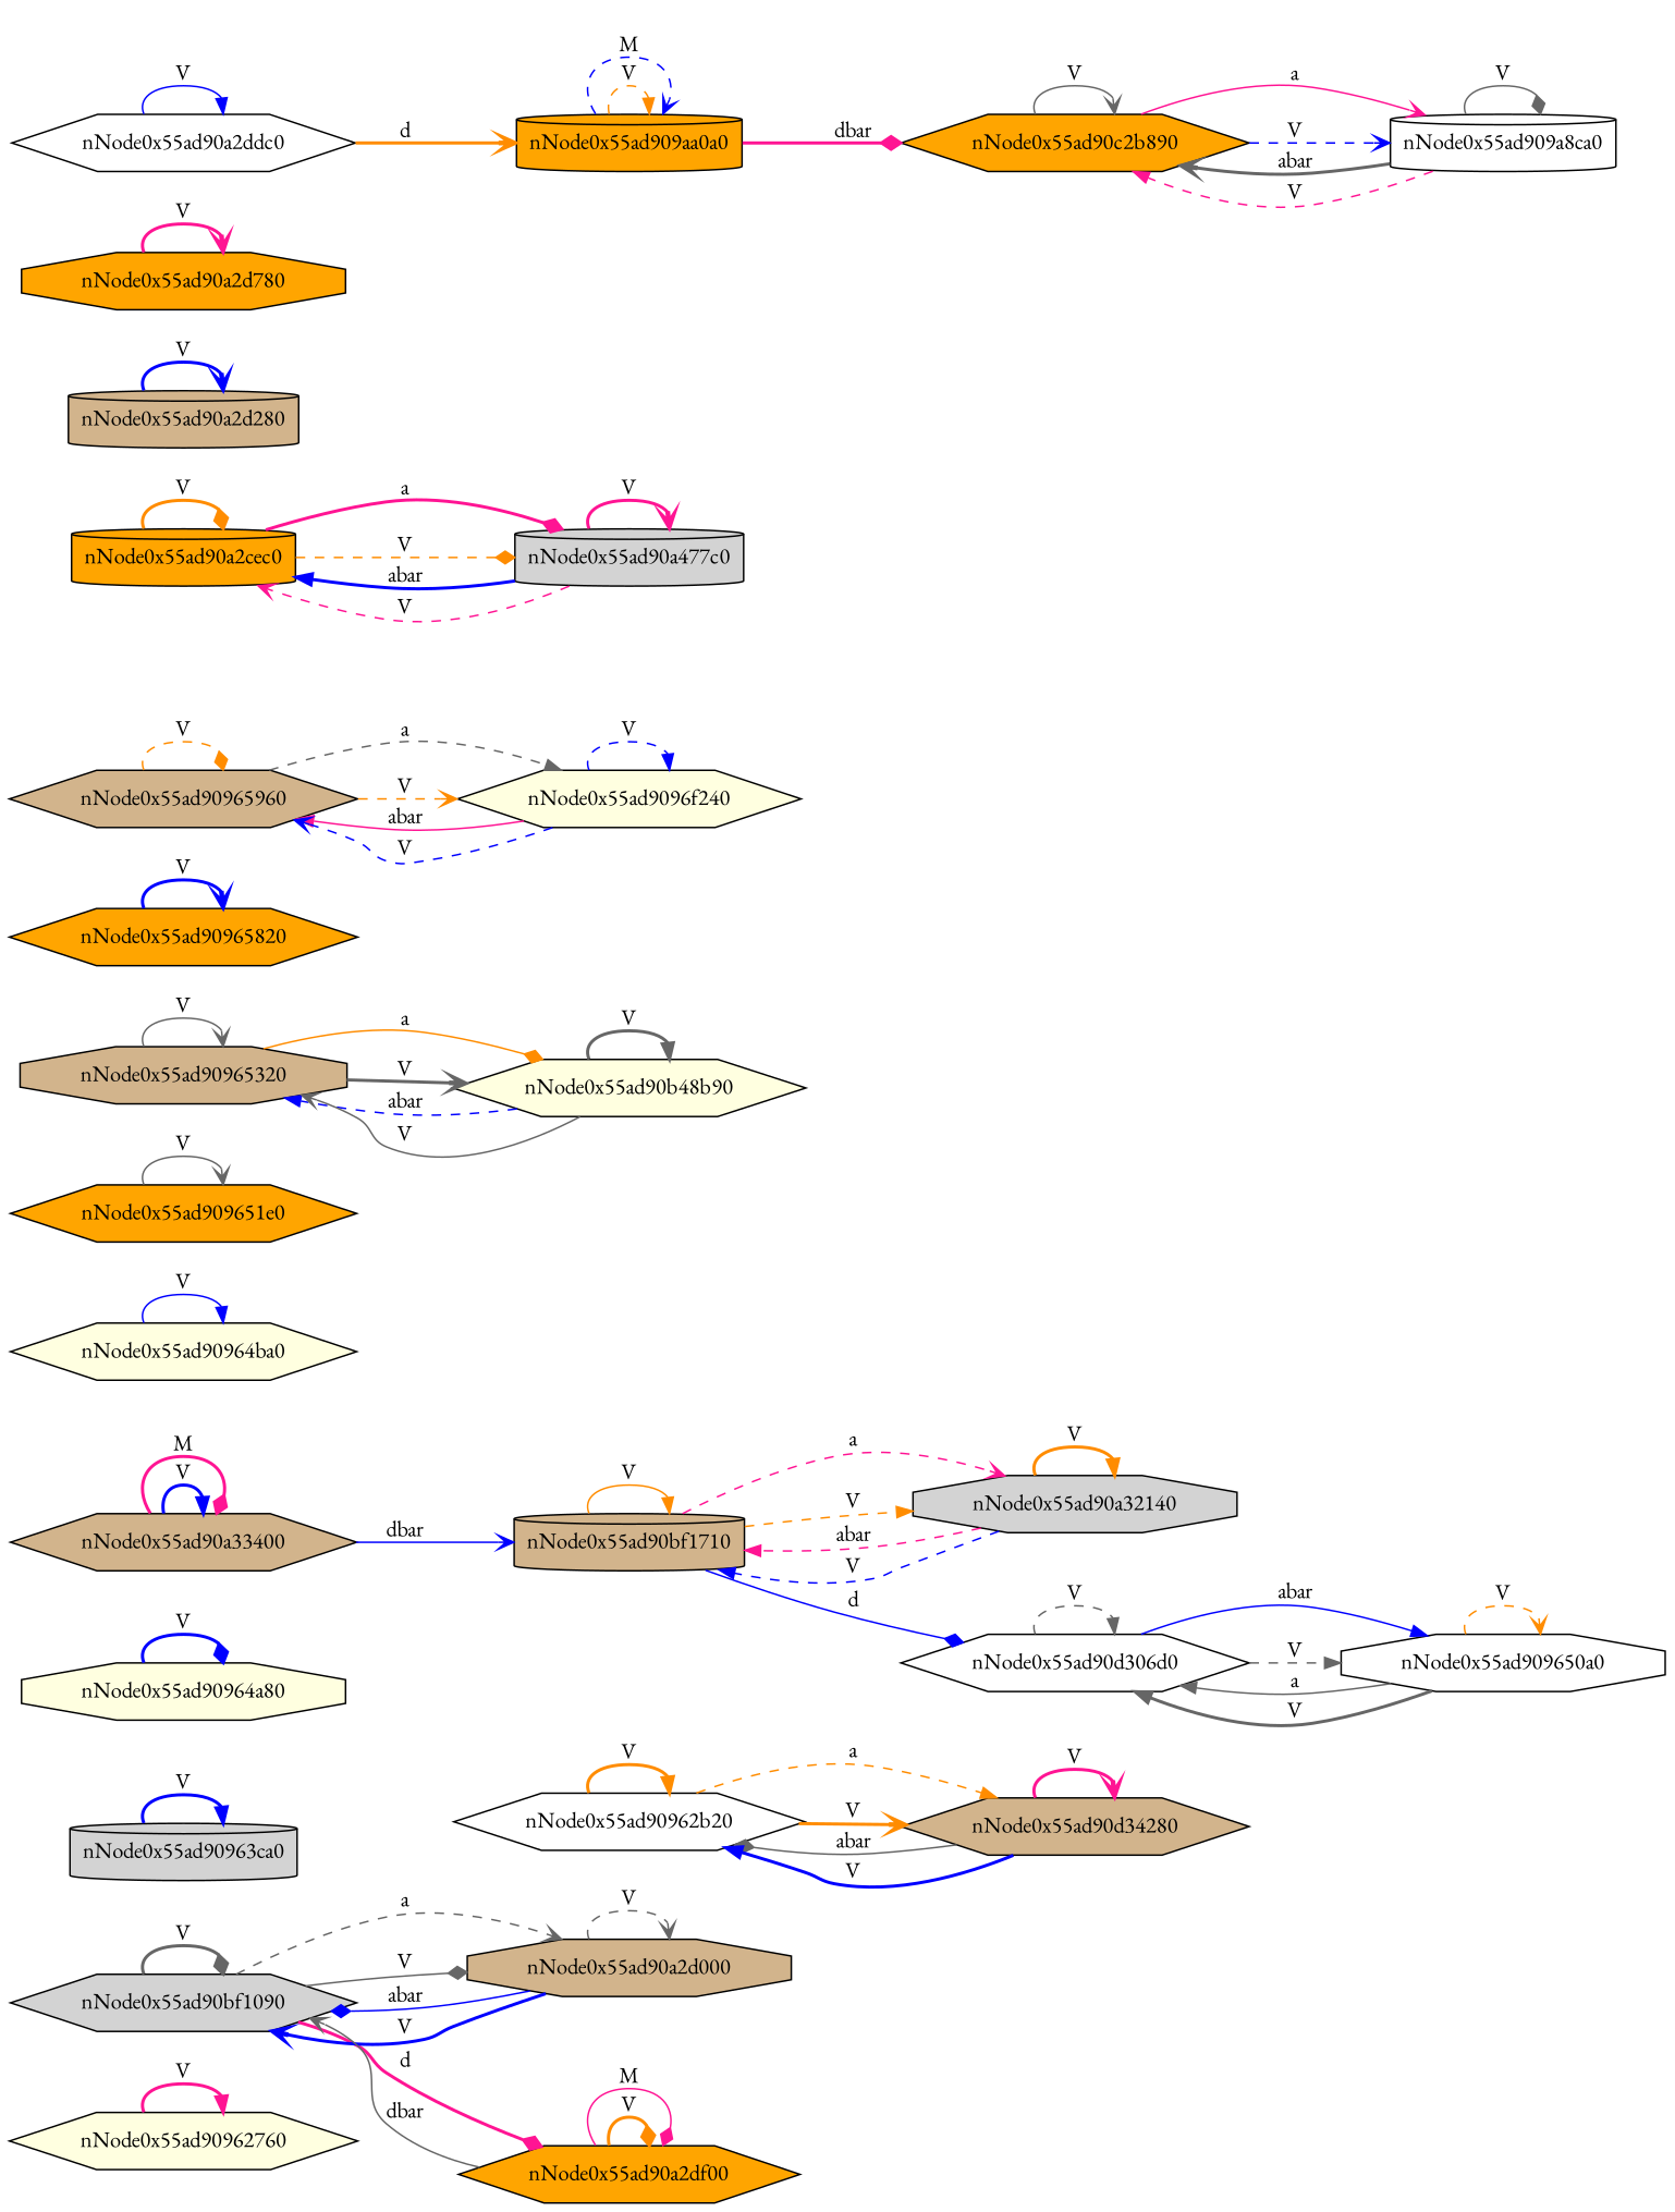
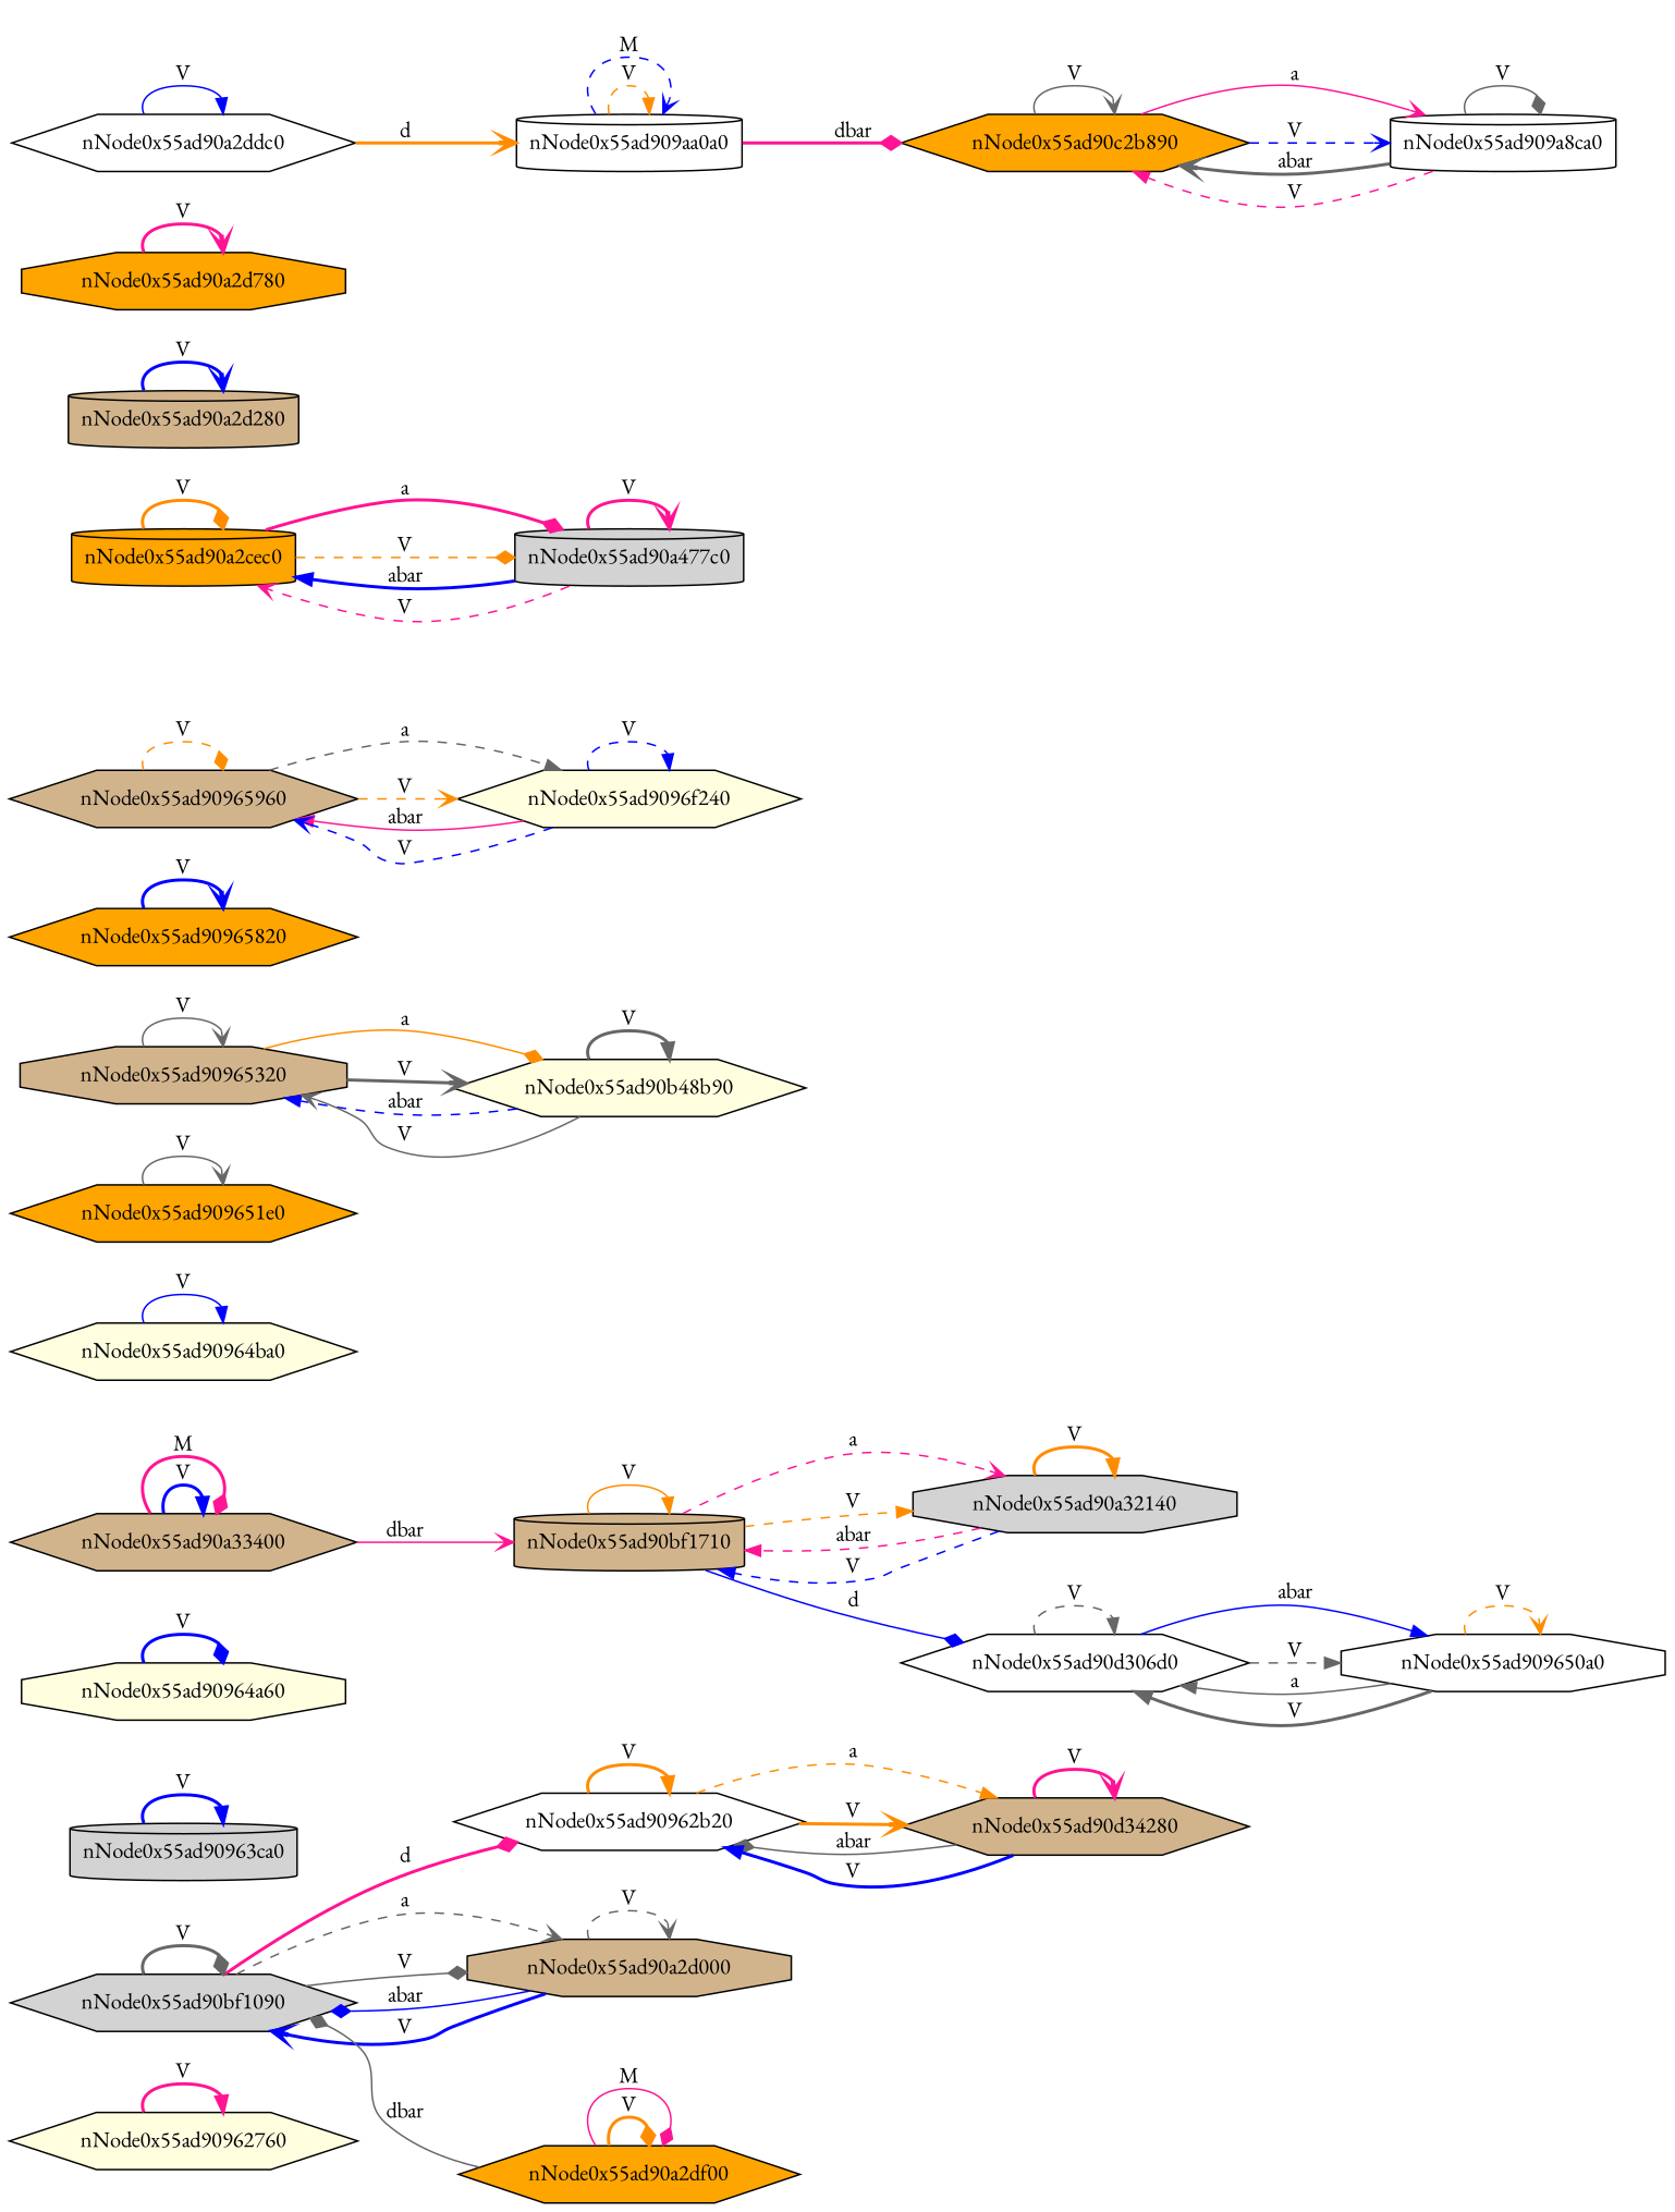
  digraph {
    fontname="EB Garamond"
    rankdir=LR
    node [fillcolor=tan fontname="EB Garamond" shape=hexagon style=filled]
    edge [arrowhead=normal color=blue fontname="EB Garamond" style=bold]
    nNode0x55ad90962760 [fillcolor=lightyellow]
    nNode0x55ad90962b20 [fillcolor=white]
    nNode0x55ad90d34280
    nNode0x55ad90bf1090 [fillcolor=lightgrey]
    nNode0x55ad90a2d000 [shape=octagon]
    nNode0x55ad90a2df00 [fillcolor=orange]
    nNode0x55ad90963ca0 [fillcolor=lightgrey shape=cylinder]
-   nNode0x55ad90964a60 [fillcolor=lightyellow shape=octagon label=nNode0x55ad90964a80]
+   nNode0x55ad90964a60 [fillcolor=lightyellow shape=octagon]
    nNode0x55ad90bf1710 [shape=cylinder]
    nNode0x55ad90a32140 [fillcolor=lightgrey shape=octagon]
    nNode0x55ad90d306d0 [fillcolor=white]
    nNode0x55ad90a33400
    nNode0x55ad90964ba0 [fillcolor=lightyellow]
    nNode0x55ad909650a0 [fillcolor=white shape=octagon]
    nNode0x55ad909651e0 [fillcolor=orange]
    nNode0x55ad90965320 [shape=octagon]
    nNode0x55ad90b48b90 [fillcolor=lightyellow]
    nNode0x55ad90965820 [fillcolor=orange]
    nNode0x55ad90965960
    nNode0x55ad9096f240 [fillcolor=lightyellow]
    nNode0x55ad90a2cec0 [fillcolor=orange shape=cylinder]
    nNode0x55ad90a477c0 [fillcolor=lightgrey shape=cylinder]
    nNode0x55ad90a2d280 [shape=cylinder]
    nNode0x55ad90a2d780 [fillcolor=orange shape=octagon]
    nNode0x55ad90c2b890 [fillcolor=orange]
    nNode0x55ad909a8ca0 [fillcolor=white shape=cylinder]
-   nNode0x55ad909aa0a0 [fillcolor=orange shape=cylinder]
+   nNode0x55ad909aa0a0 [fillcolor=white shape=cylinder]
    nNode0x55ad90a2ddc0 [fillcolor=white]
    nNode0x55ad90962760 -> nNode0x55ad90962760 [color=deeppink label=V]
    nNode0x55ad90962b20 -> nNode0x55ad90962b20 [color=darkorange label=V]
    nNode0x55ad90962b20 -> nNode0x55ad90d34280 [color=darkorange label=a style=dashed]
    nNode0x55ad90962b20 -> nNode0x55ad90d34280 [arrowhead=vee color=darkorange label=V]
    nNode0x55ad90d34280 -> nNode0x55ad90962b20 [arrowhead=diamond color=gray40 label=abar style=solid]
    nNode0x55ad90d34280 -> nNode0x55ad90962b20 [label=V]
    nNode0x55ad90d34280 -> nNode0x55ad90d34280 [arrowhead=vee color=deeppink label=V]
    nNode0x55ad90bf1090 -> nNode0x55ad90bf1090 [arrowhead=diamond color=gray40 label=V]
    nNode0x55ad90bf1090 -> nNode0x55ad90a2d000 [arrowhead=vee color=gray40 label=a style=dashed]
    nNode0x55ad90bf1090 -> nNode0x55ad90a2d000 [arrowhead=diamond color=gray40 label=V style=solid]
-   nNode0x55ad90bf1090 -> nNode0x55ad90a2df00 [arrowhead=diamond color=deeppink label=d]
+   nNode0x55ad90bf1090 -> nNode0x55ad90962b20 [arrowhead=diamond color=deeppink label=d]
    nNode0x55ad90a2d000 -> nNode0x55ad90bf1090 [arrowhead=diamond label=abar style=solid]
    nNode0x55ad90a2d000 -> nNode0x55ad90bf1090 [arrowhead=vee label=V]
    nNode0x55ad90a2d000 -> nNode0x55ad90a2d000 [arrowhead=vee color=gray40 label=V style=dashed]
-   nNode0x55ad90a2df00 -> nNode0x55ad90bf1090 [arrowhead=vee color=gray40 label=dbar style=solid]
+   nNode0x55ad90a2df00 -> nNode0x55ad90bf1090 [arrowhead=diamond color=gray40 label=dbar style=solid]
    nNode0x55ad90a2df00 -> nNode0x55ad90a2df00 [arrowhead=diamond color=darkorange label=V]
    nNode0x55ad90a2df00 -> nNode0x55ad90a2df00 [arrowhead=diamond color=deeppink label=M style=solid]
    nNode0x55ad90963ca0 -> nNode0x55ad90963ca0 [label=V]
    nNode0x55ad90964a60 -> nNode0x55ad90964a60 [arrowhead=diamond label=V]
    nNode0x55ad90bf1710 -> nNode0x55ad90bf1710 [color=darkorange label=V style=solid]
    nNode0x55ad90bf1710 -> nNode0x55ad90a32140 [arrowhead=vee color=deeppink label=a style=dashed]
    nNode0x55ad90bf1710 -> nNode0x55ad90a32140 [color=darkorange label=V style=dashed]
    nNode0x55ad90bf1710 -> nNode0x55ad90d306d0 [arrowhead=diamond label=d style=solid]
    nNode0x55ad90a32140 -> nNode0x55ad90bf1710 [color=deeppink label=abar style=dashed]
    nNode0x55ad90a32140 -> nNode0x55ad90bf1710 [label=V style=dashed]
    nNode0x55ad90a32140 -> nNode0x55ad90a32140 [color=darkorange label=V]
    nNode0x55ad90d306d0 -> nNode0x55ad90d306d0 [color=gray40 label=V style=dashed]
    nNode0x55ad90d306d0 -> nNode0x55ad909650a0 [label=abar style=solid]
    nNode0x55ad90d306d0 -> nNode0x55ad909650a0 [color=gray40 label=V style=dashed]
-   nNode0x55ad90a33400 -> nNode0x55ad90bf1710 [arrowhead=vee label=dbar style=solid]
+   nNode0x55ad90a33400 -> nNode0x55ad90bf1710 [arrowhead=vee color=deeppink label=dbar style=solid]
    nNode0x55ad90a33400 -> nNode0x55ad90a33400 [label=V]
    nNode0x55ad90a33400 -> nNode0x55ad90a33400 [arrowhead=diamond color=deeppink label=M]
    nNode0x55ad90964ba0 -> nNode0x55ad90964ba0 [label=V style=solid]
    nNode0x55ad909650a0 -> nNode0x55ad90d306d0 [color=gray40 label=a style=solid]
    nNode0x55ad909650a0 -> nNode0x55ad90d306d0 [color=gray40 label=V]
    nNode0x55ad909650a0 -> nNode0x55ad909650a0 [arrowhead=vee color=darkorange label=V style=dashed]
    nNode0x55ad909651e0 -> nNode0x55ad909651e0 [arrowhead=vee color=gray40 label=V style=solid]
    nNode0x55ad90965320 -> nNode0x55ad90965320 [arrowhead=vee color=gray40 label=V style=solid]
    nNode0x55ad90965320 -> nNode0x55ad90b48b90 [arrowhead=diamond color=darkorange label=a style=solid]
    nNode0x55ad90965320 -> nNode0x55ad90b48b90 [arrowhead=vee color=gray40 label=V]
    nNode0x55ad90b48b90 -> nNode0x55ad90965320 [label=abar style=dashed]
    nNode0x55ad90b48b90 -> nNode0x55ad90965320 [arrowhead=vee color=gray40 label=V style=solid]
    nNode0x55ad90b48b90 -> nNode0x55ad90b48b90 [color=gray40 label=V]
    nNode0x55ad90965820 -> nNode0x55ad90965820 [arrowhead=vee label=V]
    nNode0x55ad90965960 -> nNode0x55ad90965960 [arrowhead=diamond color=darkorange label=V style=dashed]
    nNode0x55ad90965960 -> nNode0x55ad9096f240 [color=gray40 label=a style=dashed]
    nNode0x55ad90965960 -> nNode0x55ad9096f240 [arrowhead=vee color=darkorange label=V style=dashed]
    nNode0x55ad9096f240 -> nNode0x55ad90965960 [color=deeppink label=abar style=solid]
    nNode0x55ad9096f240 -> nNode0x55ad90965960 [arrowhead=vee label=V style=dashed]
    nNode0x55ad9096f240 -> nNode0x55ad9096f240 [label=V style=dashed]
    nNode0x55ad90a2cec0 -> nNode0x55ad90a2cec0 [arrowhead=diamond color=darkorange label=V]
    nNode0x55ad90a2cec0 -> nNode0x55ad90a477c0 [arrowhead=diamond color=deeppink label=a]
    nNode0x55ad90a2cec0 -> nNode0x55ad90a477c0 [arrowhead=diamond color=darkorange label=V style=dashed]
    nNode0x55ad90a477c0 -> nNode0x55ad90a2cec0 [label=abar]
    nNode0x55ad90a477c0 -> nNode0x55ad90a2cec0 [arrowhead=vee color=deeppink label=V style=dashed]
    nNode0x55ad90a477c0 -> nNode0x55ad90a477c0 [arrowhead=vee color=deeppink label=V]
    nNode0x55ad90a2d280 -> nNode0x55ad90a2d280 [arrowhead=vee label=V]
    nNode0x55ad90a2d780 -> nNode0x55ad90a2d780 [arrowhead=vee color=deeppink label=V]
    nNode0x55ad90c2b890 -> nNode0x55ad90c2b890 [arrowhead=vee color=gray40 label=V style=solid]
    nNode0x55ad90c2b890 -> nNode0x55ad909a8ca0 [arrowhead=vee color=deeppink label=a style=solid]
    nNode0x55ad90c2b890 -> nNode0x55ad909a8ca0 [arrowhead=vee label=V style=dashed]
    nNode0x55ad909a8ca0 -> nNode0x55ad90c2b890 [arrowhead=vee color=gray40 label=abar]
    nNode0x55ad909a8ca0 -> nNode0x55ad90c2b890 [color=deeppink label=V style=dashed]
    nNode0x55ad909a8ca0 -> nNode0x55ad909a8ca0 [arrowhead=diamond color=gray40 label=V style=solid]
    nNode0x55ad909aa0a0 -> nNode0x55ad90c2b890 [arrowhead=diamond color=deeppink label=dbar]
    nNode0x55ad909aa0a0 -> nNode0x55ad909aa0a0 [color=darkorange label=V style=dashed]
    nNode0x55ad909aa0a0 -> nNode0x55ad909aa0a0 [arrowhead=vee label=M style=dashed]
    nNode0x55ad90a2ddc0 -> nNode0x55ad909aa0a0 [arrowhead=vee color=darkorange label=d]
    nNode0x55ad90a2ddc0 -> nNode0x55ad90a2ddc0 [label=V style=solid]
  }
